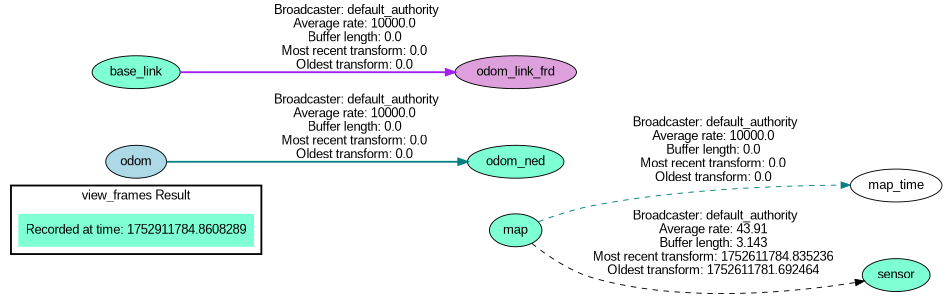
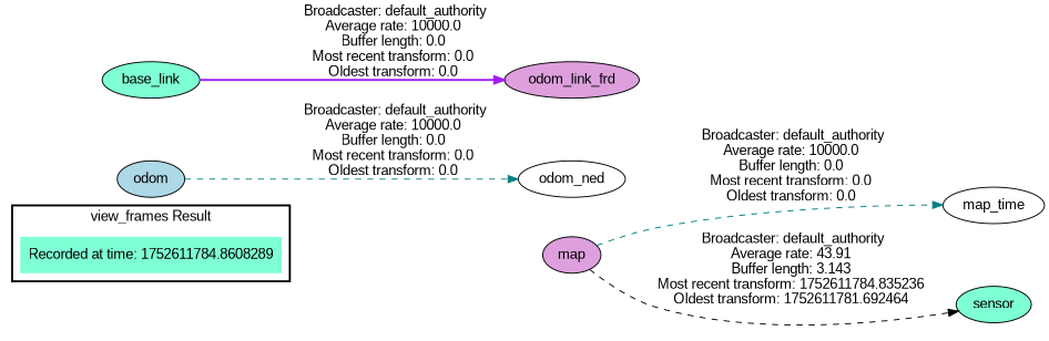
  digraph {
    fontname="Liberation Sans"
    rankdir=LR
    node [fillcolor=aquamarine fontname="Liberation Sans" style=filled]
    edge [fontname="Liberation Sans" style=dashed color=teal]
-   "Recorded at time: 1752611784.8608289" [shape=plaintext label="Recorded at time: 1752911784.8608289"]
-   map
+   "Recorded at time: 1752611784.8608289" [shape=plaintext]
+   map [fillcolor=plum]
    n3 [fillcolor=white label=map_time]
    sensor
    odom [fillcolor=lightblue]
-   odom_ned
+   odom_ned [fillcolor=white]
    n7 [fillcolor=plum label=odom_link_frd]
    base_link
    subgraph cluster_1 {
      color=black
      label="view_frames Result"
      style=bold
      "Recorded at time: 1752611784.8608289"
    }
    "Recorded at time: 1752611784.8608289" -> map [style=invis color=""]
    map -> n3 [label=" Broadcaster: default_authority\nAverage rate: 10000.0\nBuffer length: 0.0\nMost recent transform: 0.0\nOldest transform: 0.0\n"]
    map -> sensor [color=black label=" Broadcaster: default_authority\nAverage rate: 43.91\nBuffer length: 3.143\nMost recent transform: 1752611784.835236\nOldest transform: 1752611781.692464\n"]
-   odom -> odom_ned [label=" Broadcaster: default_authority\nAverage rate: 10000.0\nBuffer length: 0.0\nMost recent transform: 0.0\nOldest transform: 0.0\n" style=bold]
+   odom -> odom_ned [label=" Broadcaster: default_authority\nAverage rate: 10000.0\nBuffer length: 0.0\nMost recent transform: 0.0\nOldest transform: 0.0\n"]
    base_link -> n7 [color=purple label=" Broadcaster: default_authority\nAverage rate: 10000.0\nBuffer length: 0.0\nMost recent transform: 0.0\nOldest transform: 0.0\n" style=bold]
  }
